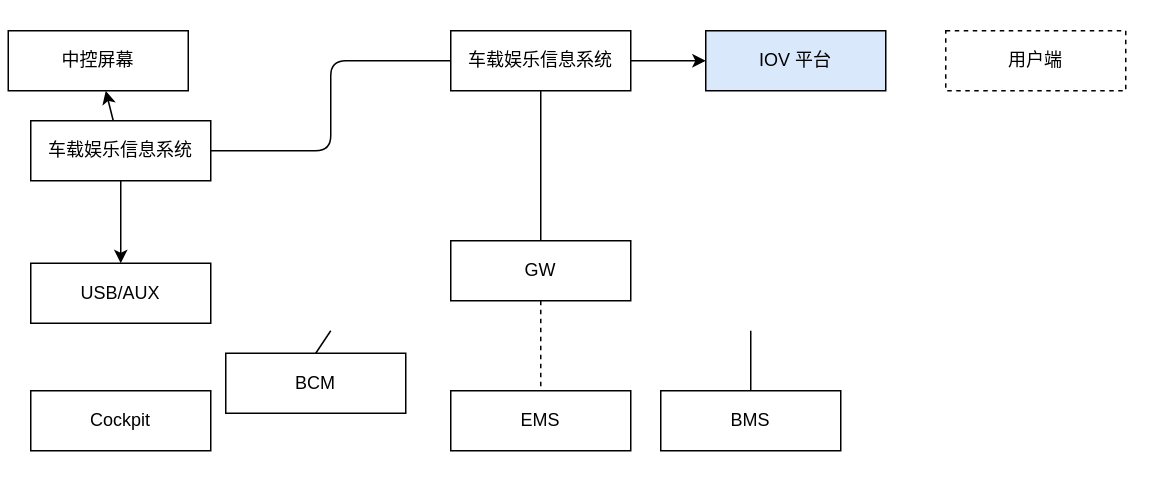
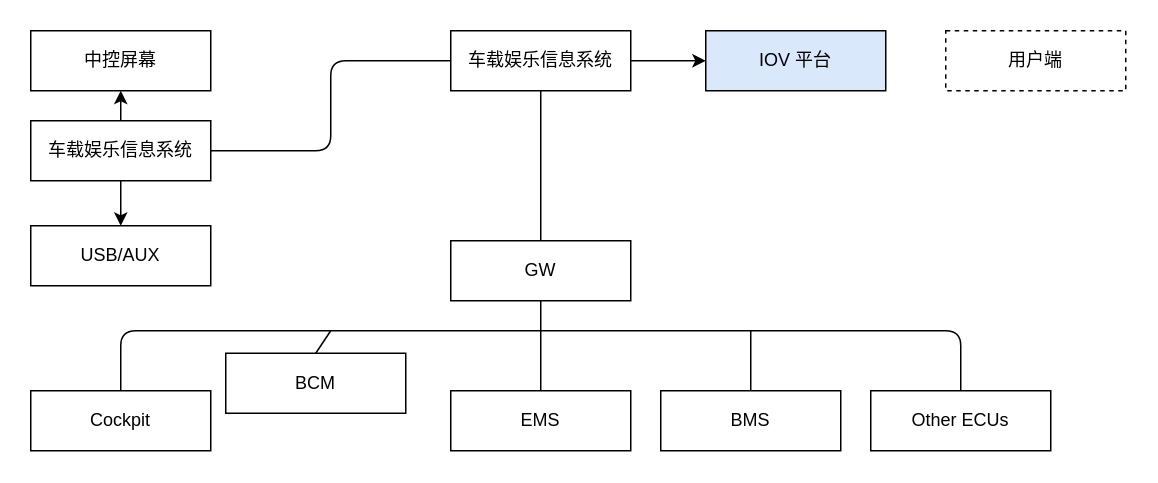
  <mxCell id="0" />
  <mxCell id="1" parent="0" />
  <mxCell id="2" value="" style="edgeStyle=none;html=1;exitX=1;exitY=0.5;exitDx=0;exitDy=0;" edge="1" parent="1" source="22" target="5"><mxGeometry relative="1" as="geometry" /></mxCell>
- <mxCell id="3" style="edgeStyle=none;html=1;exitX=0.5;exitY=1;exitDx=0;exitDy=0;entryX=0.5;entryY=0;entryDx=0;entryDy=0;endArrow=none;endFill=0;dashed=1;" edge="1" parent="1" source="4" target="13"><mxGeometry relative="1" as="geometry" /></mxCell>
+ <mxCell id="3" style="edgeStyle=none;html=1;exitX=0.5;exitY=1;exitDx=0;exitDy=0;entryX=0.5;entryY=0;entryDx=0;entryDy=0;endArrow=none;endFill=0;" edge="1" parent="1" source="4" target="13"><mxGeometry relative="1" as="geometry" /></mxCell>
  <mxCell id="4" value="GW" style="rounded=0;whiteSpace=wrap;html=1;" vertex="1" parent="1"><mxGeometry x="300" y="160" width="120" height="40" as="geometry" /></mxCell>
  <mxCell id="5" value="IOV 平台" style="rounded=0;whiteSpace=wrap;html=1;fillColor=#dae8fc;" vertex="1" parent="1"><mxGeometry x="470" y="20" width="120" height="40" as="geometry" /></mxCell>
  <mxCell id="6" value="用户端" style="rounded=0;whiteSpace=wrap;html=1;dashed=1;" vertex="1" parent="1"><mxGeometry x="630" y="20" width="120" height="40" as="geometry" /></mxCell>
  <mxCell id="7" value="" style="edgeStyle=none;html=1;" edge="1" parent="1" source="10" target="11"><mxGeometry relative="1" as="geometry" /></mxCell>
  <mxCell id="8" value="" style="edgeStyle=none;html=1;" edge="1" parent="1" source="10" target="12"><mxGeometry relative="1" as="geometry" /></mxCell>
  <mxCell id="9" value="" style="edgeStyle=none;html=1;endArrow=none;endFill=0;exitX=1;exitY=0.5;exitDx=0;exitDy=0;" edge="1" parent="1" source="10" target="22"><mxGeometry relative="1" as="geometry"><Array as="points"><mxPoint x="220" y="100" /><mxPoint x="220" y="40" /></Array></mxGeometry></mxCell>
  <mxCell id="10" value="车载娱乐信息系统" style="rounded=0;whiteSpace=wrap;html=1;" vertex="1" parent="1"><mxGeometry y="80" width="120" height="40" as="geometry" x="20" /></mxCell>
- <mxCell id="11" value="USB/AUX" style="rounded=0;whiteSpace=wrap;html=1;" vertex="1" parent="1"><mxGeometry x="20" y="175" width="120" height="40" as="geometry" /></mxCell>
- <mxCell id="12" value="中控屏幕" style="rounded=0;whiteSpace=wrap;html=1;" vertex="1" parent="1"><mxGeometry x="5" y="20" width="120" height="40" as="geometry" /></mxCell>
+ <mxCell id="11" value="USB/AUX" style="rounded=0;whiteSpace=wrap;html=1;" vertex="1" parent="1"><mxGeometry y="150" width="120" height="40" as="geometry" x="20" /></mxCell>
+ <mxCell id="12" value="中控屏幕" style="rounded=0;whiteSpace=wrap;html=1;" vertex="1" parent="1"><mxGeometry y="20" width="120" height="40" as="geometry" x="20" /></mxCell>
  <mxCell id="13" value="EMS" style="rounded=0;whiteSpace=wrap;html=1;" vertex="1" parent="1"><mxGeometry x="300" y="260" width="120" height="40" as="geometry" /></mxCell>
  <mxCell id="14" style="edgeStyle=none;html=1;exitX=0.5;exitY=0;exitDx=0;exitDy=0;endArrow=none;endFill=0;" edge="1" parent="1" source="15"><mxGeometry relative="1" as="geometry"><mxPoint x="220" y="220" as="targetPoint" /></mxGeometry></mxCell>
  <mxCell id="15" value="BCM" style="rounded=0;whiteSpace=wrap;html=1;" vertex="1" parent="1"><mxGeometry x="150" y="235" width="120" height="40" as="geometry" /></mxCell>
+ <mxCell id="16" style="edgeStyle=none;html=1;exitX=0.5;exitY=0;exitDx=0;exitDy=0;entryX=0.5;entryY=0;entryDx=0;entryDy=0;endArrow=none;endFill=0;" edge="1" parent="1" source="17" target="20"><mxGeometry relative="1" as="geometry"><Array as="points"><mxPoint x="80" y="220" /><mxPoint x="640" y="220" /></Array></mxGeometry></mxCell>
  <mxCell id="17" value="Cockpit" style="rounded=0;whiteSpace=wrap;html=1;" vertex="1" parent="1"><mxGeometry y="260" width="120" height="40" as="geometry" x="20" /></mxCell>
  <mxCell id="18" style="edgeStyle=none;html=1;exitX=0.5;exitY=0;exitDx=0;exitDy=0;endArrow=none;endFill=0;" edge="1" parent="1" source="19"><mxGeometry relative="1" as="geometry"><mxPoint x="500" y="220" as="targetPoint" /></mxGeometry></mxCell>
  <mxCell id="19" value="BMS" style="rounded=0;whiteSpace=wrap;html=1;" vertex="1" parent="1"><mxGeometry x="440" y="260" width="120" height="40" as="geometry" /></mxCell>
+ <mxCell id="20" value="Other ECUs" style="rounded=0;whiteSpace=wrap;html=1;" vertex="1" parent="1"><mxGeometry x="580" y="260" width="120" height="40" as="geometry" /></mxCell>
  <mxCell id="21" style="edgeStyle=none;html=1;exitX=0.5;exitY=1;exitDx=0;exitDy=0;endArrow=none;endFill=0;" edge="1" parent="1" source="22" target="4"><mxGeometry relative="1" as="geometry" /></mxCell>
  <mxCell id="22" value="车载娱乐信息系统" style="rounded=0;whiteSpace=wrap;html=1;" vertex="1" parent="1"><mxGeometry x="300" y="20" width="120" height="40" as="geometry" /></mxCell>
